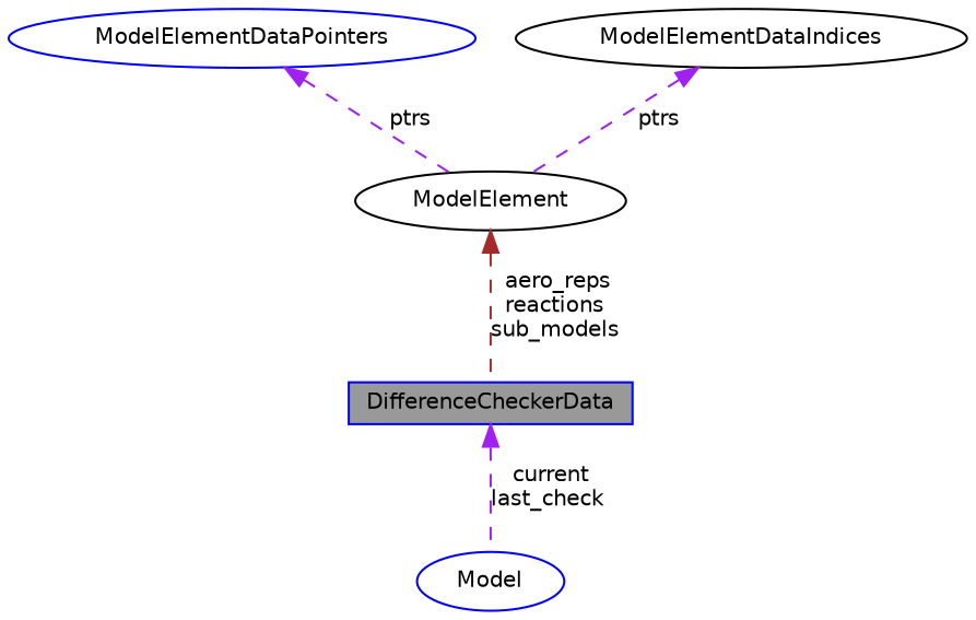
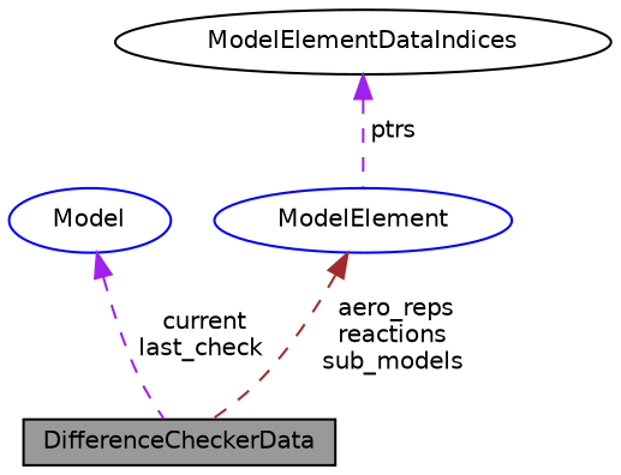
  digraph {
    node [color=black fillcolor=white fontname=Helvetica fontsize=10 shape=ellipse style=filled]
    edge [color=purple dir=back fontname=Helvetica fontsize=10 labelfontname=Helvetica labelfontsize=10 style=dashed]
-   n1 [color=blue fillcolor=grey60 fontcolor=black height=0.2 label=DifferenceCheckerData shape=box width=0.4]
+   n1 [fillcolor=grey60 fontcolor=black height=0.2 label=DifferenceCheckerData shape=box width=0.4]
    n2 [color=blue height=0.2 label=Model width=0.4]
-   n3 [height=0.2 label=ModelElement width=0.4]
-   n4 [color=blue height=0.2 label=ModelElementDataPointers width=0.4]
+   n3 [color=blue height=0.2 label=ModelElement width=0.4]
    n5 [height=0.2 label=ModelElementDataIndices width=0.4]
-   n1 -> n2 [label=" current\nlast_check"]
+   n2 -> n1 [label=" current\nlast_check"]
    n3 -> n1 [color=brown label=" aero_reps\nreactions\nsub_models"]
-   n4 -> n3 [label=" ptrs"]
    n5 -> n3 [label=" ptrs"]
  }
